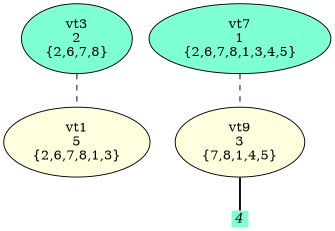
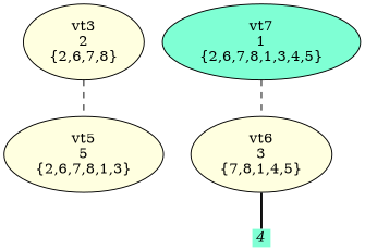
  digraph {
    node [fillcolor=lightyellow shape=ellipse style=filled]
    edge [arrowhead=none style=dashed]
-   n1 [fillcolor=aquamarine label="vt3\n2\n{2,6,7,8}"]
-   n2 [label="vt1\n5\n{2,6,7,8,1,3}"]
+   n1 [label="vt3\n2\n{2,6,7,8}"]
+   n2 [label="vt5\n5\n{2,6,7,8,1,3}"]
    n3 [fillcolor=aquamarine label="vt7\n1\n{2,6,7,8,1,3,4,5}"]
-   n4 [label="vt9\n3\n{7,8,1,4,5}"]
+   n4 [label="vt6\n3\n{7,8,1,4,5}"]
    n5 [fillcolor=aquamarine fixedsize=true fontname="Times-Italic" fontsize=14 height=.25 label=4 shape=plaintext width=.25]
    n1 -> n2
    n3 -> n4
    n4 -> n5 [style=bold]
  }
